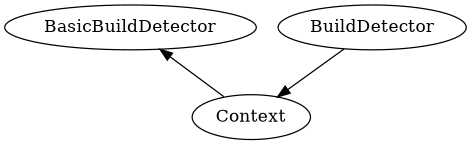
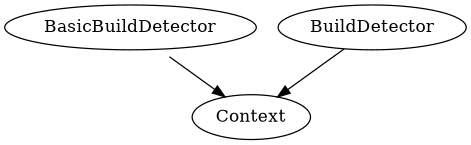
  digraph {
    concentrate=true
    BasicBuildDetector
    Context
    BuildDetector
-   Context -> BasicBuildDetector
+   BasicBuildDetector -> Context
    BuildDetector -> Context
  }
